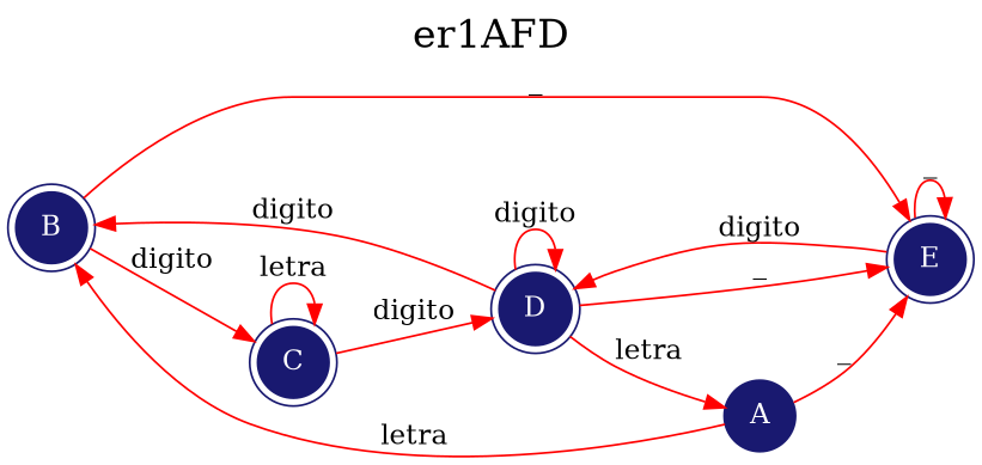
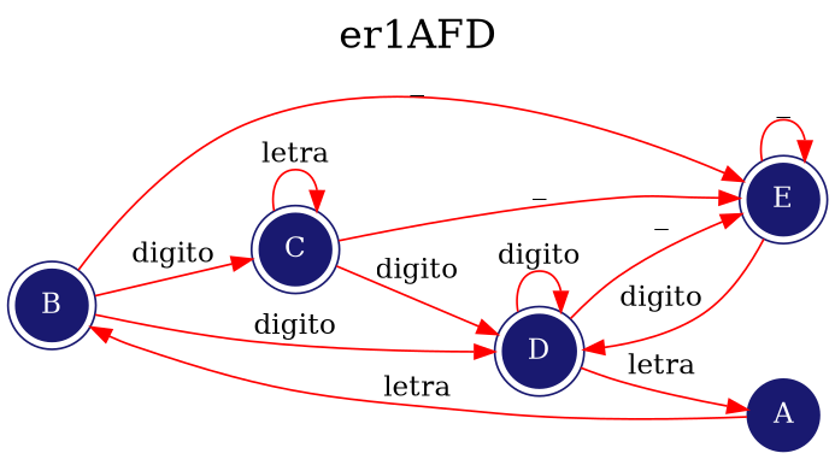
  digraph {
    fontsize=20
    label=er1AFD
    labelloc=t
    rankdir=LR
    node [color=midnightblue fontcolor=white shape=doublecircle style=filled]
    edge [color=red]
    B
    C
    D
    E
    A [shape=circle]
    B -> C [label=digito]
-   D -> B [label=digito]
+   B -> D [label=digito]
    B -> E [label=_]
    C -> C [label=letra]
    C -> D [label=digito]
-   A -> E [label=_]
+   C -> E [label=_]
    D -> D [label=digito]
    D -> E [label=_]
    D -> A [label=letra]
    E -> D [label=digito]
    E -> E [label=_]
    A -> B [label=letra]
  }
